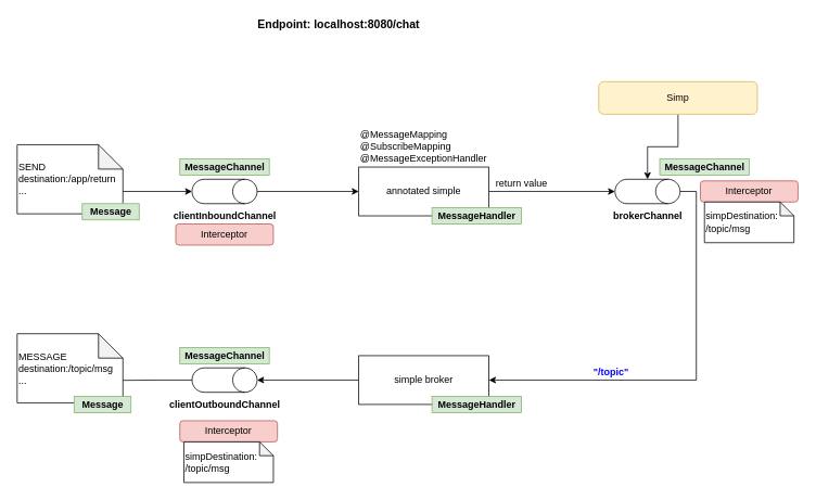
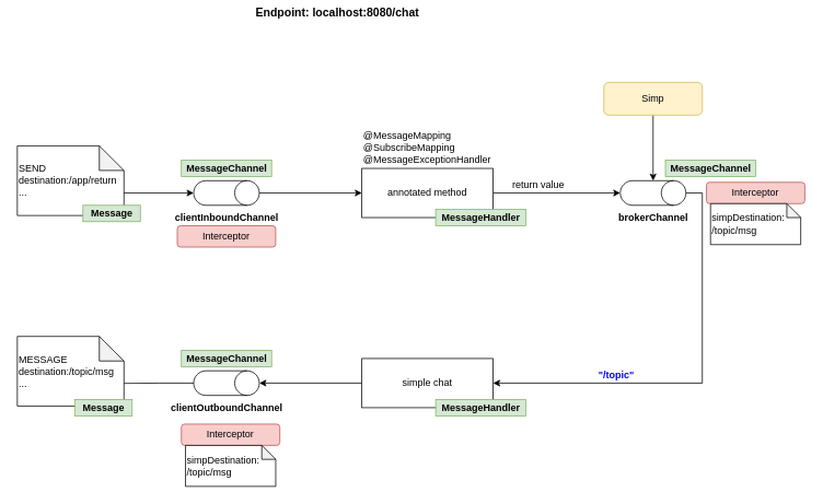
  <mxCell id="0" />
  <mxCell id="1" parent="0" />
  <mxCell id="2" style="edgeStyle=orthogonalEdgeStyle;rounded=0;orthogonalLoop=1;jettySize=auto;html=1;exitX=0.5;exitY=0;exitDx=0;exitDy=0;exitPerimeter=0;entryX=0;entryY=0.5;entryDx=0;entryDy=0;" edge="1" parent="1" source="3" target="12"><mxGeometry relative="1" as="geometry"><mxPoint x="380" y="235" as="targetPoint" /></mxGeometry></mxCell>
  <mxCell id="3" value="" style="shape=cylinder3;whiteSpace=wrap;html=1;boundedLbl=1;backgroundOutline=1;size=15;rotation=90;" vertex="1" parent="1"><mxGeometry x="260" y="195" width="30" height="80" as="geometry" /></mxCell>
  <mxCell id="4" value="clientInboundChannel" style="text;html=1;align=center;verticalAlign=middle;resizable=0;points=[];autosize=1;fontStyle=1" vertex="1" parent="1"><mxGeometry x="205" y="255" width="140" height="20" as="geometry" /></mxCell>
  <mxCell id="5" style="edgeStyle=orthogonalEdgeStyle;rounded=0;orthogonalLoop=1;jettySize=auto;html=1;exitX=0.5;exitY=1;exitDx=0;exitDy=0;exitPerimeter=0;entryX=0;entryY=0;entryDx=110;entryDy=57.5;entryPerimeter=0;fontColor=#000000;" edge="1" parent="1" source="6" target="23"><mxGeometry relative="1" as="geometry" /></mxCell>
  <mxCell id="6" value="" style="shape=cylinder3;whiteSpace=wrap;html=1;boundedLbl=1;backgroundOutline=1;size=15;rotation=90;" vertex="1" parent="1"><mxGeometry x="260" y="427" width="30" height="80" as="geometry" /></mxCell>
  <mxCell id="7" value="clientOutboundChannel" style="text;html=1;align=center;verticalAlign=middle;resizable=0;points=[];autosize=1;fontStyle=1" vertex="1" parent="1"><mxGeometry x="200" y="487" width="150" height="20" as="geometry" /></mxCell>
  <mxCell id="8" style="edgeStyle=orthogonalEdgeStyle;rounded=0;orthogonalLoop=1;jettySize=auto;html=1;exitX=0.5;exitY=0;exitDx=0;exitDy=0;exitPerimeter=0;entryX=1;entryY=0.5;entryDx=0;entryDy=0;" edge="1" parent="1" source="9" target="14"><mxGeometry relative="1" as="geometry" /></mxCell>
  <mxCell id="9" value="" style="shape=cylinder3;whiteSpace=wrap;html=1;boundedLbl=1;backgroundOutline=1;size=15;rotation=90;" vertex="1" parent="1"><mxGeometry x="780" y="195" width="30" height="80" as="geometry" /></mxCell>
  <mxCell id="10" value="brokerChannel" style="text;html=1;align=center;verticalAlign=middle;resizable=0;points=[];autosize=1;fontStyle=1" vertex="1" parent="1"><mxGeometry x="745" y="255" width="100" height="20" as="geometry" /></mxCell>
  <mxCell id="11" style="edgeStyle=orthogonalEdgeStyle;rounded=0;orthogonalLoop=1;jettySize=auto;html=1;exitX=1;exitY=0.5;exitDx=0;exitDy=0;entryX=0.5;entryY=1;entryDx=0;entryDy=0;entryPerimeter=0;" edge="1" parent="1" source="12" target="9"><mxGeometry relative="1" as="geometry" /></mxCell>
- <mxCell id="12" value="&lt;div&gt;&lt;/div&gt;&lt;span&gt;annotated&amp;nbsp;&lt;/span&gt;simple" style="rounded=0;whiteSpace=wrap;html=1;" vertex="1" parent="1"><mxGeometry x="440" y="205" width="160" height="60" as="geometry" /></mxCell>
+ <mxCell id="12" value="&lt;div&gt;&lt;/div&gt;&lt;span&gt;annotated&amp;nbsp;&lt;/span&gt;method" style="rounded=0;whiteSpace=wrap;html=1;" vertex="1" parent="1"><mxGeometry x="440" y="205" width="160" height="60" as="geometry" /></mxCell>
  <mxCell id="13" style="edgeStyle=orthogonalEdgeStyle;rounded=0;orthogonalLoop=1;jettySize=auto;html=1;exitX=0;exitY=0.5;exitDx=0;exitDy=0;entryX=0.5;entryY=0;entryDx=0;entryDy=0;entryPerimeter=0;" edge="1" parent="1" source="14" target="6"><mxGeometry relative="1" as="geometry" /></mxCell>
- <mxCell id="14" value="simple broker" style="rounded=0;whiteSpace=wrap;html=1;" vertex="1" parent="1"><mxGeometry x="440" y="437" width="160" height="60" as="geometry" /></mxCell>
- <mxCell id="15" value="return value" style="text;html=1;align=center;verticalAlign=middle;resizable=0;points=[];autosize=1;" vertex="1" parent="1"><mxGeometry x="600" y="215" width="80" height="20" as="geometry" /></mxCell>
+ <mxCell id="14" value="simple chat" style="rounded=0;whiteSpace=wrap;html=1;" vertex="1" parent="1"><mxGeometry x="440" y="437" width="160" height="60" as="geometry" /></mxCell>
+ <mxCell id="15" value="return value" style="text;html=1;align=center;verticalAlign=middle;resizable=0;points=[];autosize=1;" vertex="1" parent="1"><mxGeometry x="615" y="215" width="80" height="20" as="geometry" /></mxCell>
  <mxCell id="16" value="&quot;/topic&quot;" style="text;html=1;align=center;verticalAlign=middle;resizable=0;points=[];autosize=1;fontStyle=1;fontColor=#0000FF;" vertex="1" parent="1"><mxGeometry x="720" y="447" width="60" height="20" as="geometry" /></mxCell>
  <mxCell id="17" value="&lt;div&gt;@MessageMapping&amp;nbsp;&lt;/div&gt;&lt;div&gt;@SubscribeMapping&amp;nbsp;&lt;/div&gt;&lt;span&gt;@MessageExceptionHandler&lt;/span&gt;" style="text;html=1;align=left;verticalAlign=middle;resizable=0;points=[];autosize=1;" vertex="1" parent="1"><mxGeometry x="440" y="155" width="170" height="50" as="geometry" /></mxCell>
  <mxCell id="18" value="&lt;b&gt;MessageHandler&lt;/b&gt;" style="text;html=1;align=center;verticalAlign=middle;resizable=0;points=[];autosize=1;fillColor=#d5e8d4;strokeColor=#82b366;" vertex="1" parent="1"><mxGeometry x="530" y="255" width="110" height="20" as="geometry" /></mxCell>
  <mxCell id="19" value="&lt;b&gt;MessageHandler&lt;/b&gt;" style="text;html=1;align=center;verticalAlign=middle;resizable=0;points=[];autosize=1;fillColor=#d5e8d4;strokeColor=#82b366;" vertex="1" parent="1"><mxGeometry x="530" y="487" width="110" height="20" as="geometry" /></mxCell>
  <mxCell id="20" style="edgeStyle=orthogonalEdgeStyle;rounded=0;orthogonalLoop=1;jettySize=auto;html=1;exitX=0;exitY=0;exitDx=110;exitDy=57.5;exitPerimeter=0;entryX=0.5;entryY=1;entryDx=0;entryDy=0;entryPerimeter=0;fontColor=#000000;" edge="1" parent="1" source="21" target="3"><mxGeometry relative="1" as="geometry" /></mxCell>
  <mxCell id="21" value="SEND&lt;br&gt;destination:/app/return&lt;br&gt;..." style="shape=note;whiteSpace=wrap;html=1;backgroundOutline=1;darkOpacity=0.05;align=left;" vertex="1" parent="1"><mxGeometry x="20" y="177.5" width="130" height="85" as="geometry" /></mxCell>
  <mxCell id="22" value="&lt;b&gt;Message&lt;/b&gt;" style="text;html=1;align=center;verticalAlign=middle;resizable=0;points=[];autosize=1;fillColor=#d5e8d4;strokeColor=#82b366;" vertex="1" parent="1"><mxGeometry x="100" y="250" width="70" height="20" as="geometry" /></mxCell>
  <mxCell id="23" value="MESSAGE&lt;br&gt;destination:/topic/msg&lt;br&gt;..." style="shape=note;whiteSpace=wrap;html=1;backgroundOutline=1;darkOpacity=0.05;align=left;" vertex="1" parent="1"><mxGeometry x="20" y="410" width="130" height="85" as="geometry" /></mxCell>
  <mxCell id="24" value="&lt;b&gt;Message&lt;/b&gt;" style="text;html=1;align=center;verticalAlign=middle;resizable=0;points=[];autosize=1;fillColor=#d5e8d4;strokeColor=#82b366;" vertex="1" parent="1"><mxGeometry x="90" y="487" width="70" height="20" as="geometry" /></mxCell>
  <mxCell id="25" value="&lt;b&gt;MessageChannel&lt;/b&gt;" style="text;html=1;align=center;verticalAlign=middle;resizable=0;points=[];autosize=1;fillColor=#d5e8d4;strokeColor=#82b366;" vertex="1" parent="1"><mxGeometry x="220" y="195" width="110" height="20" as="geometry" /></mxCell>
  <mxCell id="26" value="&lt;b&gt;MessageChannel&lt;/b&gt;" style="text;html=1;align=center;verticalAlign=middle;resizable=0;points=[];autosize=1;fillColor=#d5e8d4;strokeColor=#82b366;" vertex="1" parent="1"><mxGeometry x="810" y="195" width="110" height="20" as="geometry" /></mxCell>
  <mxCell id="27" value="&lt;b&gt;MessageChannel&lt;/b&gt;" style="text;html=1;align=center;verticalAlign=middle;resizable=0;points=[];autosize=1;fillColor=#d5e8d4;strokeColor=#82b366;" vertex="1" parent="1"><mxGeometry x="220" y="427" width="110" height="20" as="geometry" /></mxCell>
  <mxCell id="28" style="edgeStyle=orthogonalEdgeStyle;rounded=0;orthogonalLoop=1;jettySize=auto;html=1;exitX=0.5;exitY=1;exitDx=0;exitDy=0;entryX=0;entryY=0.5;entryDx=0;entryDy=0;entryPerimeter=0;fontColor=#000000;" edge="1" parent="1" source="29" target="9"><mxGeometry relative="1" as="geometry" /></mxCell>
- <mxCell id="29" value="Simp" style="rounded=1;whiteSpace=wrap;html=1;align=center;fillColor=#fff2cc;strokeColor=#d6b656;" vertex="1" parent="1"><mxGeometry x="735" y="100" width="195" height="40" as="geometry" /></mxCell>
+ <mxCell id="29" value="Simp" style="rounded=1;whiteSpace=wrap;html=1;align=center;fillColor=#fff2cc;strokeColor=#d6b656;" vertex="1" parent="1"><mxGeometry x="735" y="100" width="120" height="40" as="geometry" /></mxCell>
  <mxCell id="30" value="Interceptor" style="rounded=1;whiteSpace=wrap;html=1;align=center;fillColor=#f8cecc;strokeColor=#b85450;" vertex="1" parent="1"><mxGeometry x="215" y="275" width="120" height="26" as="geometry" /></mxCell>
  <mxCell id="31" value="Interceptor" style="rounded=1;whiteSpace=wrap;html=1;align=center;fillColor=#f8cecc;strokeColor=#b85450;" vertex="1" parent="1"><mxGeometry x="220" y="517" width="120" height="26" as="geometry" /></mxCell>
- <mxCell id="32" value="Endpoint: localhost:8080/chat" style="text;html=1;align=center;verticalAlign=middle;resizable=0;points=[];autosize=1;fontSize=14;fontStyle=1" vertex="1" parent="1"><mxGeometry x="310" y="20" width="210" height="20" as="geometry" /></mxCell>
+ <mxCell id="32" value="Endpoint: localhost:8080/chat" style="text;html=1;align=center;verticalAlign=middle;resizable=0;points=[];autosize=1;fontSize=14;fontStyle=1" vertex="1" parent="1"><mxGeometry x="305" y="5" width="210" height="20" as="geometry" /></mxCell>
  <mxCell id="33" value="simpDestination: /topic/msg" style="shape=note;whiteSpace=wrap;html=1;backgroundOutline=1;darkOpacity=0.05;align=left;size=17;" vertex="1" parent="1"><mxGeometry x="225" y="543" width="110" height="50" as="geometry" /></mxCell>
  <mxCell id="34" value="Interceptor" style="rounded=1;whiteSpace=wrap;html=1;align=center;fillColor=#f8cecc;strokeColor=#b85450;" vertex="1" parent="1"><mxGeometry x="860" y="222" width="120" height="26" as="geometry" /></mxCell>
  <mxCell id="35" value="simpDestination: /topic/msg" style="shape=note;whiteSpace=wrap;html=1;backgroundOutline=1;darkOpacity=0.05;align=left;size=17;" vertex="1" parent="1"><mxGeometry x="865" y="248" width="110" height="50" as="geometry" /></mxCell>
